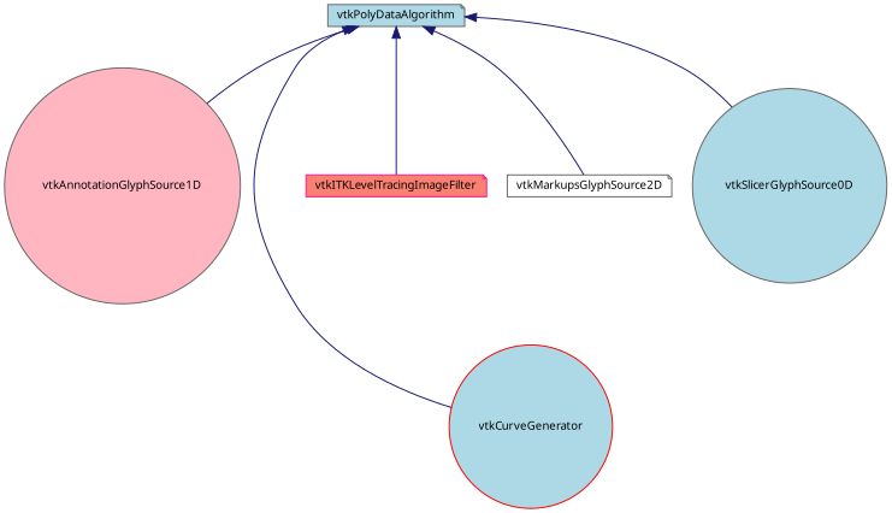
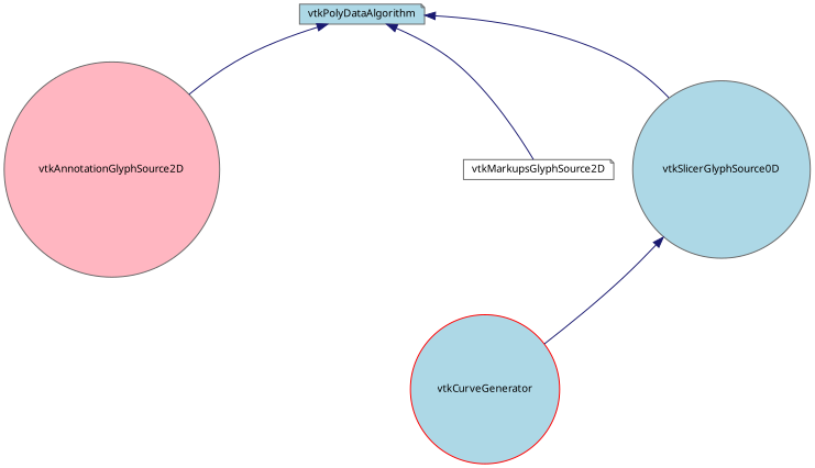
  digraph {
    fontname="Noto Sans"
    rankdir=TB
    node [color=gray40 fillcolor=lightblue fontname="Noto Sans" fontsize=10 shape=note style=filled]
    edge [color=midnightblue dir=back fontname="Noto Sans" fontsize=10 labelfontname=Helvetica labelfontsize=10 style=solid]
    n1 [height=0.2 label=vtkPolyDataAlgorithm width=0.4]
-   n2 [fillcolor=lightpink height=0.2 label=vtkAnnotationGlyphSource1D shape=circle width=0.4]
+   n2 [fillcolor=lightpink height=0.2 label=vtkAnnotationGlyphSource2D shape=circle width=0.4]
    n3 [color=red height=0.2 label=vtkCurveGenerator shape=circle width=0.4]
-   n4 [color=deeppink fillcolor=salmon height=0.2 label=vtkITKLevelTracingImageFilter width=0.4]
    n5 [fillcolor=white height=0.2 label=vtkMarkupsGlyphSource2D width=0.4]
    n6 [height=0.2 label=vtkSlicerGlyphSource0D shape=circle width=0.4]
    n1 -> n2
-   n1 -> n3
-   n1 -> n4
+   n6 -> n3
    n1 -> n5
    n1 -> n6
  }
